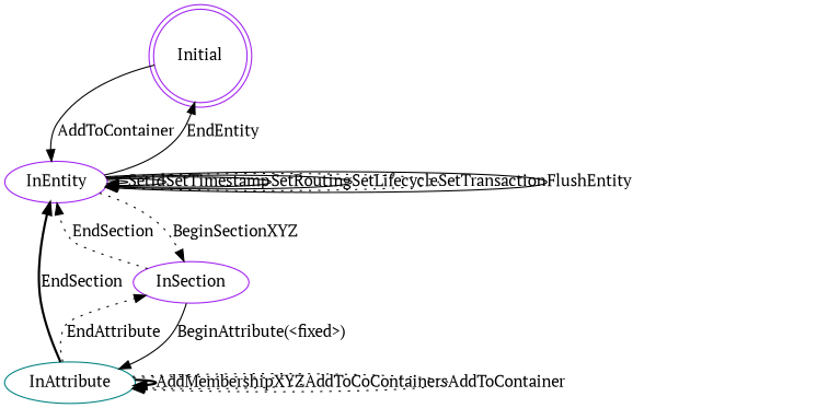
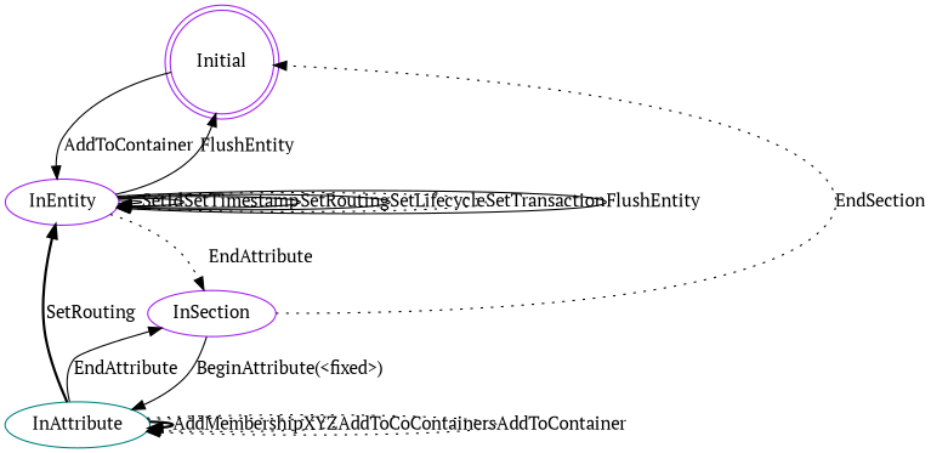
  digraph {
    fontname="PT Serif"
    rankdir=TB
    node [color=purple fontname="PT Serif"]
    edge [fontname="PT Serif" style=solid]
    Initial [shape=doublecircle]
    InEntity
    InSection
    InAttribute [color=teal]
    Initial -> InEntity [label=AddToContainer]
-   InEntity -> Initial [label=EndEntity]
+   InEntity -> Initial [label=FlushEntity]
    InEntity -> InEntity [label=SetId]
    InEntity -> InEntity [label=SetTimestamp]
    InEntity -> InEntity [label=SetRouting]
    InEntity -> InEntity [label=SetLifecycle]
    InEntity -> InEntity [label=SetTransaction style=dotted]
    InEntity -> InEntity [label=FlushEntity]
-   InEntity -> InSection [label=BeginSectionXYZ style=dotted]
-   InSection -> InEntity [label=EndSection style=dotted]
+   InEntity -> InSection [label=EndAttribute style=dotted]
+   InSection -> Initial [label=EndSection style=dotted]
    InSection -> InAttribute [label="BeginAttribute(<fixed>)"]
-   InAttribute -> InEntity [label=EndSection style=bold]
-   InAttribute -> InSection [label=EndAttribute style=dotted]
+   InAttribute -> InEntity [label=SetRouting style=bold]
+   InAttribute -> InSection [label=EndAttribute]
    InAttribute -> InAttribute [label=AddMembershipXYZ style=bold]
    InAttribute -> InAttribute [label=AddToCoContainers style=dotted]
    InAttribute -> InAttribute [label=AddToContainer style=dotted]
  }
